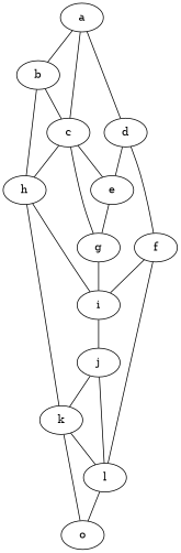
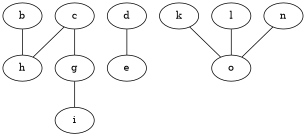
  graph {
-   a
    b
    c
    d
    h
    e
    g
-   f
    i
    k
    l
-   j
    o
-   a -- b
-   a -- c
-   a -- d
-   b -- c
+   n
    b -- h
    c -- h
-   c -- e
    c -- g
    d -- e
-   d -- f
-   h -- i
-   h -- k
-   e -- g
    g -- i
-   f -- i
-   f -- l
-   i -- j
-   k -- l
    k -- o
    l -- o
-   j -- k
-   j -- l
+   n -- o
  }
